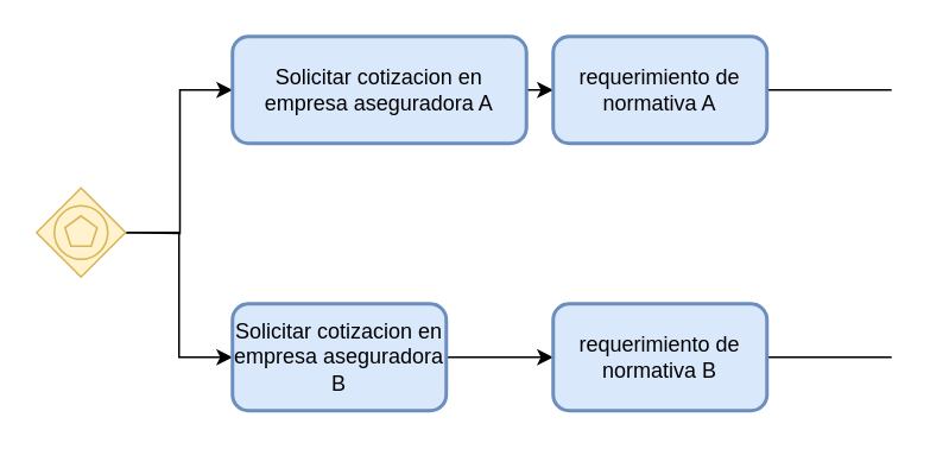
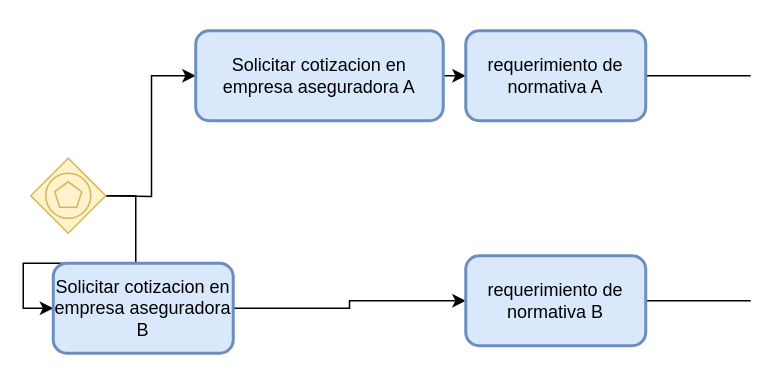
  <mxCell id="0" />
  <mxCell id="1" parent="0" />
  <mxCell id="2" style="edgeStyle=orthogonalEdgeStyle;rounded=0;orthogonalLoop=1;jettySize=auto;html=1;entryX=0;entryY=0.5;entryDx=0;entryDy=0;" edge="1" parent="1" target="4"><mxGeometry relative="1" as="geometry"><mxPoint x="70" y="130" as="sourcePoint" /></mxGeometry></mxCell>
  <mxCell id="3" style="edgeStyle=orthogonalEdgeStyle;rounded=0;orthogonalLoop=1;jettySize=auto;html=1;entryX=0;entryY=0.5;entryDx=0;entryDy=0;" edge="1" parent="1" source="4" target="10"><mxGeometry relative="1" as="geometry" /></mxCell>
  <mxCell id="4" value="Solicitar cotizacion en empresa aseguradora A" style="rounded=1;whiteSpace=wrap;html=1;strokeWidth=2;fillColor=#dae8fc;strokeColor=#6c8ebf;" vertex="1" parent="1"><mxGeometry x="130" y="20" width="165" height="60" as="geometry" /></mxCell>
  <mxCell id="5" style="edgeStyle=orthogonalEdgeStyle;rounded=0;orthogonalLoop=1;jettySize=auto;html=1;exitX=1;exitY=0.5;exitDx=0;exitDy=0;exitPerimeter=0;entryX=0;entryY=0.5;entryDx=0;entryDy=0;" edge="1" parent="1" source="6" target="8"><mxGeometry relative="1" as="geometry" /></mxCell>
  <mxCell id="6" value="" style="points=[[0.25,0.25,0],[0.5,0,0],[0.75,0.25,0],[1,0.5,0],[0.75,0.75,0],[0.5,1,0],[0.25,0.75,0],[0,0.5,0]];shape=mxgraph.bpmn.gateway2;html=1;verticalLabelPosition=bottom;labelBackgroundColor=#ffffff;verticalAlign=top;align=center;perimeter=rhombusPerimeter;outlineConnect=0;outline=standard;symbol=multiple;strokeWidth=1;fillColor=#fff2cc;strokeColor=#d6b656;" vertex="1" parent="1"><mxGeometry x="20" y="105" width="50" height="50" as="geometry" /></mxCell>
  <mxCell id="7" style="edgeStyle=orthogonalEdgeStyle;rounded=0;orthogonalLoop=1;jettySize=auto;html=1;exitX=1;exitY=0.5;exitDx=0;exitDy=0;entryX=0;entryY=0.5;entryDx=0;entryDy=0;" edge="1" parent="1" source="8" target="12"><mxGeometry relative="1" as="geometry" /></mxCell>
- <mxCell id="8" value="Solicitar cotizacion en empresa aseguradora B" style="rounded=1;whiteSpace=wrap;html=1;strokeWidth=2;fillColor=#dae8fc;strokeColor=#6c8ebf;" vertex="1" parent="1"><mxGeometry x="130" y="170" width="120" height="60" as="geometry" /></mxCell>
+ <mxCell id="8" value="Solicitar cotizacion en empresa aseguradora B" style="rounded=1;whiteSpace=wrap;html=1;strokeWidth=2;fillColor=#dae8fc;strokeColor=#6c8ebf;" vertex="1" parent="1"><mxGeometry x="35" y="175" width="120" height="60" as="geometry" /></mxCell>
  <mxCell id="9" style="edgeStyle=orthogonalEdgeStyle;rounded=0;orthogonalLoop=1;jettySize=auto;html=1;exitX=1;exitY=0.5;exitDx=0;exitDy=0;endArrow=none;endFill=0;" edge="1" parent="1" source="10"><mxGeometry relative="1" as="geometry"><mxPoint x="500" y="50" as="targetPoint" /></mxGeometry></mxCell>
  <mxCell id="10" value="requerimiento de normativa A&lt;span style=&quot;color: rgba(0, 0, 0, 0); font-family: monospace; font-size: 0px; text-align: start;&quot;&gt;%3CmxGraphModel%3E%3Croot%3E%3CmxCell%20id%3D%220%22%2F%3E%3CmxCell%20id%3D%221%22%20parent%3D%220%22%2F%3E%3CmxCell%20id%3D%222%22%20value%3D%22Solicitar%20cotizacion%20en%20empresa%20aseguradora%20A%22%20style%3D%22rounded%3D1%3BwhiteSpace%3Dwrap%3Bhtml%3D1%3BstrokeWidth%3D2%3BfillColor%3D%23dae8fc%3BstrokeColor%3D%236c8ebf%3B%22%20vertex%3D%221%22%20parent%3D%221%22%3E%3CmxGeometry%20x%3D%22230%22%20y%3D%22170%22%20width%3D%22120%22%20height%3D%2260%22%20as%3D%22geometry%22%2F%3E%3C%2FmxCell%3E%3C%2Froot%3E%3C%2FmxGraphModel%3E&lt;/span&gt;" style="rounded=1;whiteSpace=wrap;html=1;strokeWidth=2;fillColor=#dae8fc;strokeColor=#6c8ebf;" vertex="1" parent="1"><mxGeometry x="310" y="20" width="120" height="60" as="geometry" /></mxCell>
  <mxCell id="11" style="edgeStyle=orthogonalEdgeStyle;rounded=0;orthogonalLoop=1;jettySize=auto;html=1;endArrow=none;endFill=0;" edge="1" parent="1" source="12"><mxGeometry relative="1" as="geometry"><mxPoint x="500" y="200" as="targetPoint" /></mxGeometry></mxCell>
  <mxCell id="12" value="requerimiento de normativa B&lt;span style=&quot;color: rgba(0, 0, 0, 0); font-family: monospace; font-size: 0px; text-align: start;&quot;&gt;%3CmxGraphModel%3E%3Croot%3E%3CmxCell%20id%3D%220%22%2F%3E%3CmxCell%20id%3D%221%22%20parent%3D%220%22%2F%3E%3CmxCell%20id%3D%222%22%20value%3D%22Solicitar%20cotizacion%20en%20empresa%20aseguradora%20A%22%20style%3D%22rounded%3D1%3BwhiteSpace%3Dwrap%3Bhtml%3D1%3BstrokeWidth%3D2%3BfillColor%3D%23dae8fc%3BstrokeColor%3D%236c8ebf%3B%22%20vertex%3D%221%22%20parent%3D%221%22%3E%3CmxGeometry%20x%3D%22230%22%20y%3D%22170%22%20width%3D%22120%22%20height%3D%2260%22%20as%3D%22geometry%22%2F%3E%3C%2FmxCell%3E%3C%2Froot%3E%3C%2FmxGraphModel%3E&lt;/span&gt;" style="rounded=1;whiteSpace=wrap;html=1;strokeWidth=2;fillColor=#dae8fc;strokeColor=#6c8ebf;" vertex="1" parent="1"><mxGeometry x="310" y="170" width="120" height="60" as="geometry" /></mxCell>
